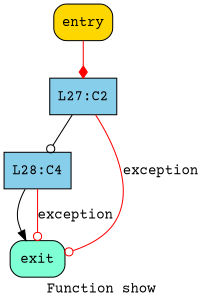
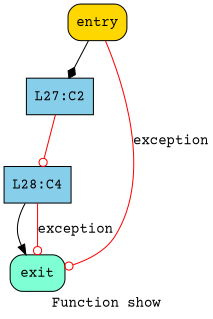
  digraph {
    fontname="Courier Prime"
    label="Function show"
    node [fillcolor=skyblue fontname="Courier Prime" shape=box style="rounded,filled"]
    edge [arrowhead=odot fontname="Courier Prime"]
    n1 [fillcolor=gold label=entry]
    n2 [label="L27:C2" style=filled]
    n3 [label="L28:C4" style=filled]
    n4 [fillcolor=aquamarine label=exit]
-   n1 -> n2 [arrowhead=diamond color=red]
-   n2 -> n3
-   n2 -> n4 [color=red label=exception]
+   n1 -> n2 [arrowhead=diamond]
+   n2 -> n3 [color=red]
+   n1 -> n4 [color=red label=exception]
    n3 -> n4 [arrowhead=normal]
    n3 -> n4 [color=red label=exception]
  }
